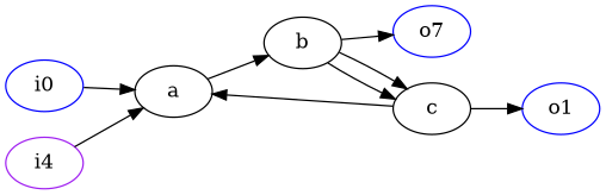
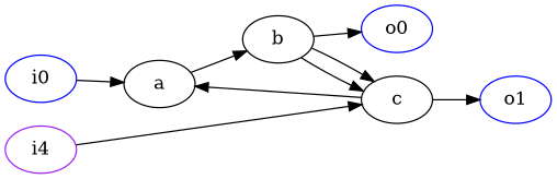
  digraph {
    rankdir=LR
    node [color=black]
    n1 [label=a]
    n2 [label=b]
    n3 [label=c]
-   n4 [color=blue label=o7]
+   n4 [color=blue label=o0]
    n5 [color=blue label=o1]
    n6 [color=blue label=i0]
    n7 [color=purple label=i4]
    n1 -> n2
    n2 -> n3
    n2 -> n3
    n2 -> n4
    n3 -> n1
    n3 -> n5
    n6 -> n1
-   n7 -> n1
+   n7 -> n3
  }
